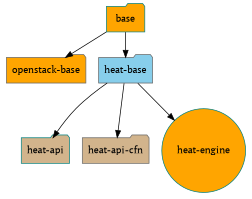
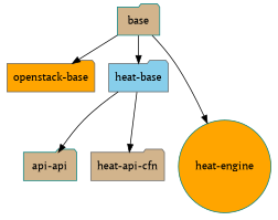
  digraph {
    fontname="PT Serif"
    rankdir=TB
    node [color=teal fillcolor=orange fontname="PT Serif" shape=folder style=filled]
    edge [fontname="PT Serif"]
-   base
+   base [fillcolor=tan]
    "openstack-base" [color=gray40]
    "heat-base" [color=gray40 fillcolor=skyblue]
-   "heat-api" [fillcolor=tan]
+   "heat-api" [fillcolor=tan label="api-api"]
    "heat-api-cfn" [color=gray40 fillcolor=tan]
    "heat-engine" [shape=circle]
    base -> "openstack-base"
    base -> "heat-base"
    "heat-base" -> "heat-api"
    "heat-base" -> "heat-api-cfn"
-   "heat-base" -> "heat-engine"
+   base -> "heat-engine"
  }
